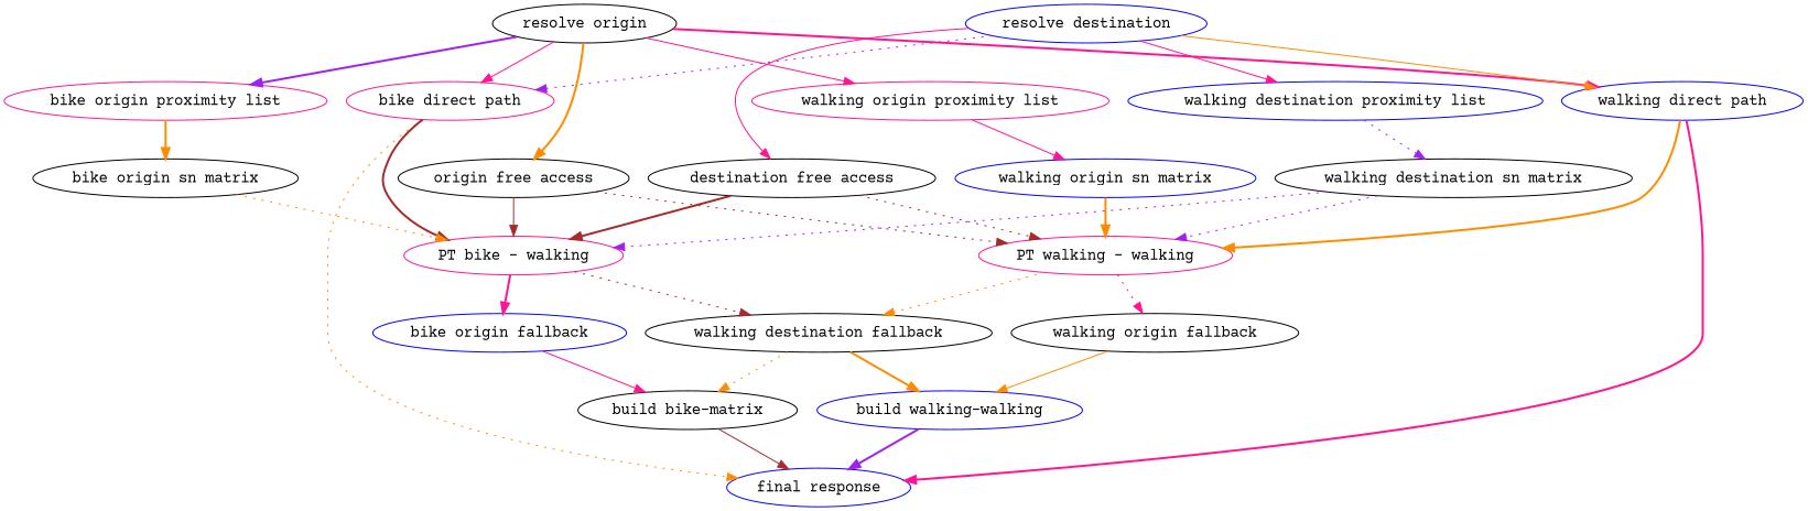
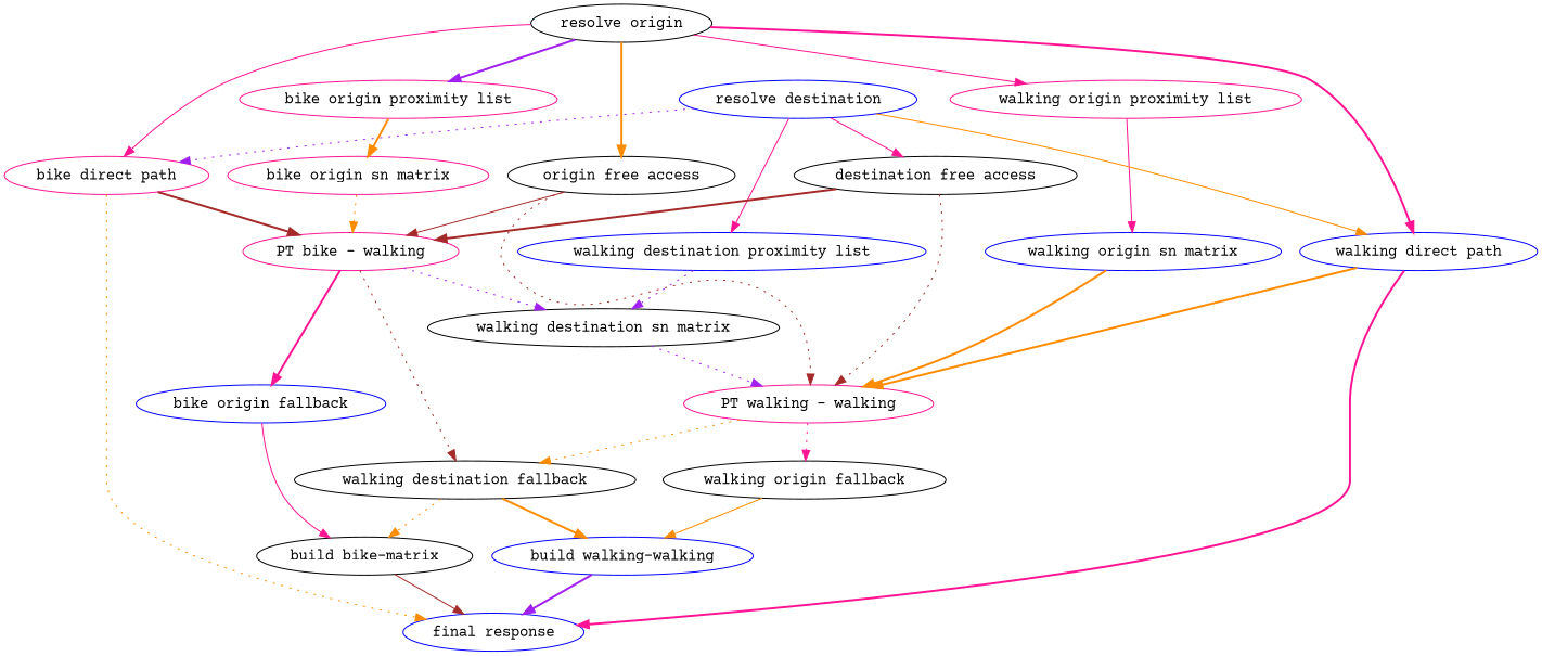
  digraph {
    fontname="Courier Prime"
    node [color=black fontname="Courier Prime"]
    edge [color=darkorange fontname="Courier Prime" style=bold]
    "walking direct path" [color=blue]
    "resolve origin"
    "bike direct path" [color=deeppink]
    "origin free access"
    "bike origin proximity list" [color=deeppink]
    "walking origin proximity list" [color=deeppink]
    "final response" [color=blue]
    "PT walking - walking" [color=deeppink]
    "PT bike - walking" [color=deeppink]
-   "bike origin sn matrix"
+   "bike origin sn matrix" [color=deeppink]
    "walking origin sn matrix" [color=blue]
    "walking destination fallback"
    "walking origin fallback"
    "resolve destination" [color=blue]
    "destination free access"
    "walking destination proximity list" [color=blue]
    "walking destination sn matrix"
    "bike origin fallback" [color=blue]
    n19 [label="build bike-matrix"]
    "build walking-walking" [color=blue]
    "walking direct path" -> "final response" [color=deeppink]
    "walking direct path" -> "PT walking - walking"
    "resolve origin" -> "walking direct path" [color=deeppink]
    "resolve origin" -> "bike direct path" [color=deeppink style=solid]
    "resolve origin" -> "origin free access"
    "resolve origin" -> "bike origin proximity list" [color=purple]
    "resolve origin" -> "walking origin proximity list" [color=deeppink style=solid]
    "bike direct path" -> "final response" [style=dotted]
    "bike direct path" -> "PT bike - walking" [color=brown]
    "origin free access" -> "PT walking - walking" [color=brown style=dotted]
    "origin free access" -> "PT bike - walking" [color=brown style=solid]
    "bike origin proximity list" -> "bike origin sn matrix"
    "walking origin proximity list" -> "walking origin sn matrix" [color=deeppink style=solid]
    "PT walking - walking" -> "walking destination fallback" [style=dotted]
    "PT walking - walking" -> "walking origin fallback" [color=deeppink style=dotted]
    "PT bike - walking" -> "walking destination fallback" [color=brown style=dotted]
    "PT bike - walking" -> "bike origin fallback" [color=deeppink]
    "bike origin sn matrix" -> "PT bike - walking" [style=dotted]
    "walking origin sn matrix" -> "PT walking - walking"
    "walking destination fallback" -> n19 [style=dotted]
    "walking destination fallback" -> "build walking-walking"
    "walking origin fallback" -> "build walking-walking" [style=solid]
    "resolve destination" -> "walking direct path" [style=solid]
    "resolve destination" -> "bike direct path" [color=purple style=dotted]
    "resolve destination" -> "destination free access" [color=deeppink style=solid]
    "resolve destination" -> "walking destination proximity list" [color=deeppink style=solid]
    "destination free access" -> "PT walking - walking" [color=brown style=dotted]
    "destination free access" -> "PT bike - walking" [color=brown]
    "walking destination proximity list" -> "walking destination sn matrix" [color=purple style=dotted]
    "walking destination sn matrix" -> "PT walking - walking" [color=purple style=dotted]
-   "walking destination sn matrix" -> "PT bike - walking" [color=purple style=dotted]
+   "PT bike - walking" -> "walking destination sn matrix" [color=purple style=dotted]
    "bike origin fallback" -> n19 [color=deeppink style=solid]
    n19 -> "final response" [color=brown style=solid]
    "build walking-walking" -> "final response" [color=purple]
  }
